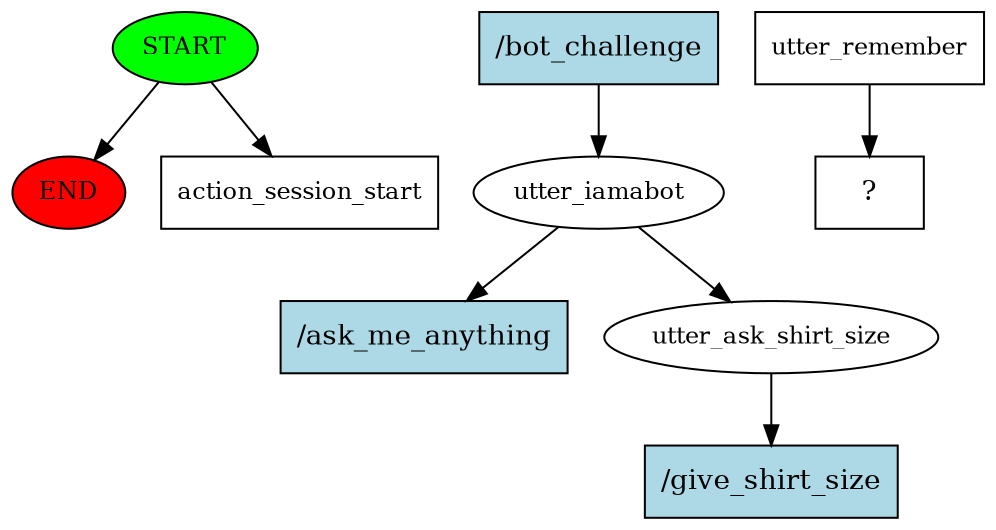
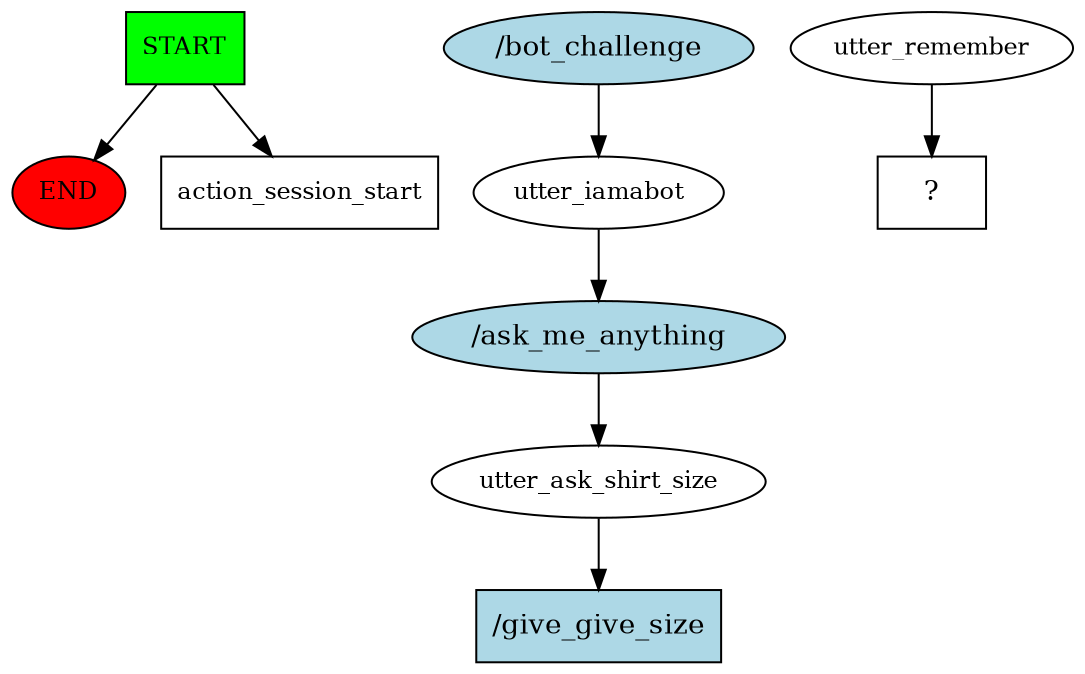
  digraph {
    node [fontsize=12]
-   n1 [fillcolor=green label=START style=filled]
+   n1 [fillcolor=green label=START style=filled shape=box]
    n2 [fillcolor=red label=END style=filled]
    n3 [label=action_session_start shape=box]
-   n4 [fillcolor=lightblue label="/bot_challenge" shape=rect style=filled fontsize=""]
+   n4 [fillcolor=lightblue label="/bot_challenge" shape=ellipse style=filled fontsize=""]
    n5 [label=utter_iamabot]
-   n6 [fillcolor=lightblue label="/ask_me_anything" shape=rect style=filled fontsize=""]
+   n6 [fillcolor=lightblue label="/ask_me_anything" shape=ellipse style=filled fontsize=""]
    n7 [label=utter_ask_shirt_size]
-   n8 [fillcolor=lightblue label="/give_shirt_size" shape=rect style=filled fontsize=""]
-   n9 [label=utter_remember shape=box]
+   n8 [fillcolor=lightblue label="/give_give_size" shape=rect style=filled fontsize=""]
+   n9 [label=utter_remember]
    n10 [label="  ?  " shape=rect fontsize=""]
    n1 -> n2
    n1 -> n3
    n4 -> n5
    n5 -> n6
-   n5 -> n7
+   n6 -> n7
    n7 -> n8
    n9 -> n10
  }
